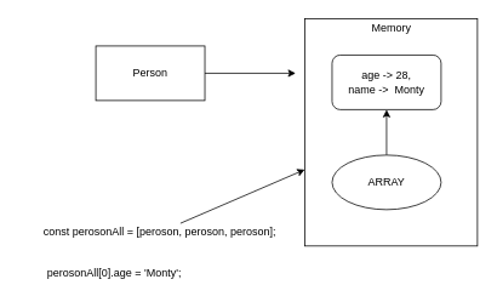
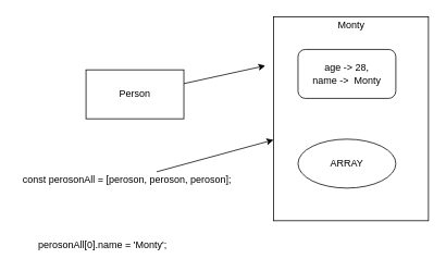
  <mxCell id="0" />
  <mxCell id="1" parent="0" />
  <mxCell id="2" style="edgeStyle=none;html=1;" edge="1" parent="1" source="3"><mxGeometry relative="1" as="geometry"><mxPoint x="325" y="80" as="targetPoint" /></mxGeometry></mxCell>
- <mxCell id="3" value="Person" style="whiteSpace=wrap;html=1;" vertex="1" parent="1"><mxGeometry x="105" y="50" width="120" height="60" as="geometry" /></mxCell>
+ <mxCell id="3" value="Person" style="whiteSpace=wrap;html=1;" vertex="1" parent="1"><mxGeometry x="105" y="85" width="120" height="60" as="geometry" /></mxCell>
  <mxCell id="4" value="" style="whiteSpace=wrap;html=1;" vertex="1" parent="1"><mxGeometry x="335" y="20" width="190" height="250" as="geometry" /></mxCell>
- <mxCell id="5" value="Memory" style="text;html=1;align=center;verticalAlign=middle;resizable=0;points=[];autosize=1;strokeColor=none;fillColor=none;" vertex="1" parent="1"><mxGeometry x="400" y="20" width="60" height="20" as="geometry" /></mxCell>
+ <mxCell id="5" value="Monty" style="text;html=1;align=center;verticalAlign=middle;resizable=0;points=[];autosize=1;strokeColor=none;fillColor=none;" vertex="1" parent="1"><mxGeometry x="400" y="20" width="60" height="20" as="geometry" /></mxCell>
  <mxCell id="6" value="age -&amp;gt; 28,&lt;br&gt;name -&amp;gt;&amp;nbsp; Monty" style="whiteSpace=wrap;html=1;rounded=1;" vertex="1" parent="1"><mxGeometry x="365" y="60" width="120" height="60" as="geometry" /></mxCell>
  <mxCell id="7" style="edgeStyle=none;html=1;" edge="1" parent="1" source="8" target="4"><mxGeometry relative="1" as="geometry"><mxPoint x="155" y="300" as="targetPoint" /></mxGeometry></mxCell>
- <mxCell id="8" value="const perosonAll = [peroson, peroson, peroson];" style="text;html=1;align=center;verticalAlign=middle;resizable=0;points=[];autosize=1;strokeColor=none;fillColor=none;" vertex="1" parent="1"><mxGeometry x="40" y="245" width="270" height="20" as="geometry" /></mxCell>
- <mxCell id="9" style="edgeStyle=none;html=1;entryX=0.5;entryY=1;entryDx=0;entryDy=0;" edge="1" parent="1" source="10" target="6"><mxGeometry relative="1" as="geometry" /></mxCell>
+ <mxCell id="8" value="const perosonAll = [peroson, peroson, peroson];" style="text;html=1;align=center;verticalAlign=middle;resizable=0;points=[];autosize=1;strokeColor=none;fillColor=none;" vertex="1" parent="1"><mxGeometry x="20" y="210" width="270" height="20" as="geometry" /></mxCell>
  <mxCell id="10" value="ARRAY" style="ellipse;whiteSpace=wrap;html=1;" vertex="1" parent="1"><mxGeometry x="365" y="170" width="120" height="60" as="geometry" /></mxCell>
- <mxCell id="11" value="perosonAll[0].age = 'Monty';" style="text;html=1;align=center;verticalAlign=middle;resizable=0;points=[];autosize=1;strokeColor=none;fillColor=none;" vertex="1" parent="1"><mxGeometry x="40" y="290" width="170" height="20" as="geometry" /></mxCell>
+ <mxCell id="11" value="perosonAll[0].name = 'Monty';" style="text;html=1;align=center;verticalAlign=middle;resizable=0;points=[];autosize=1;strokeColor=none;fillColor=none;" vertex="1" parent="1"><mxGeometry x="40" y="290" width="170" height="20" as="geometry" /></mxCell>
